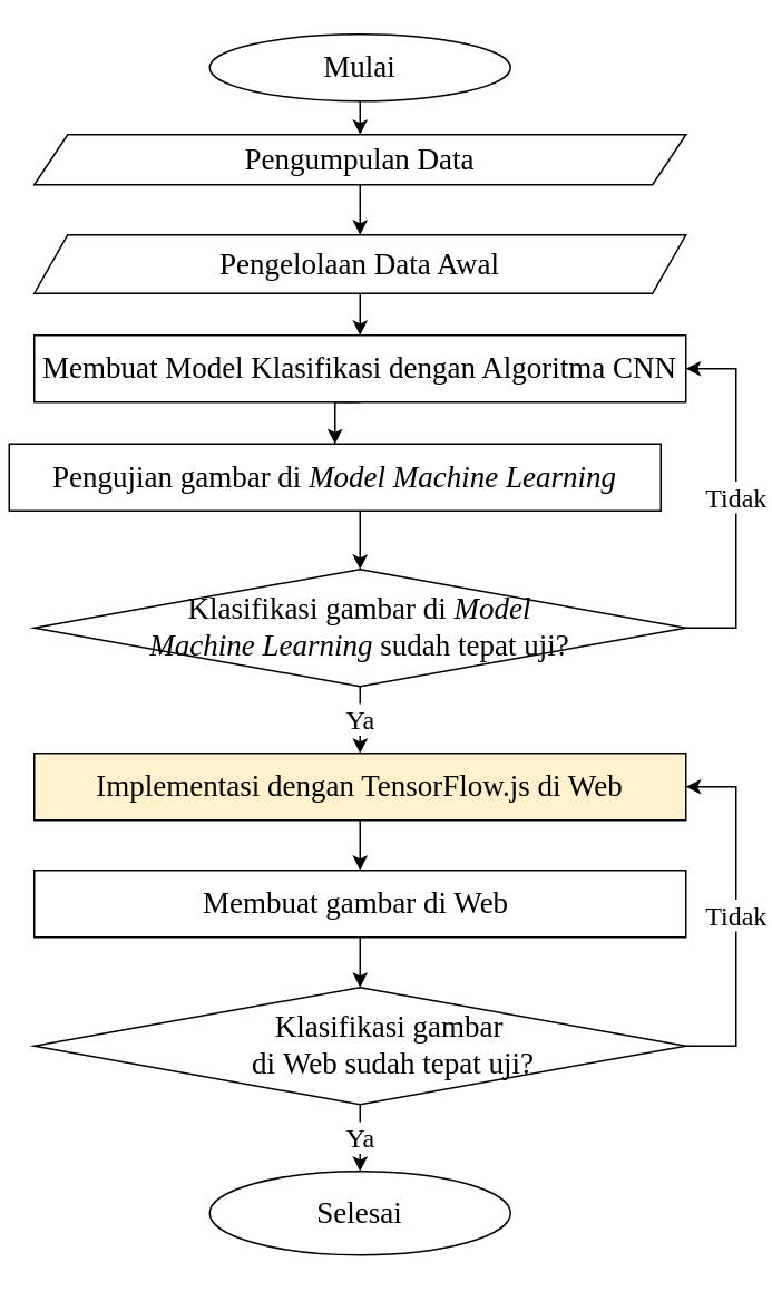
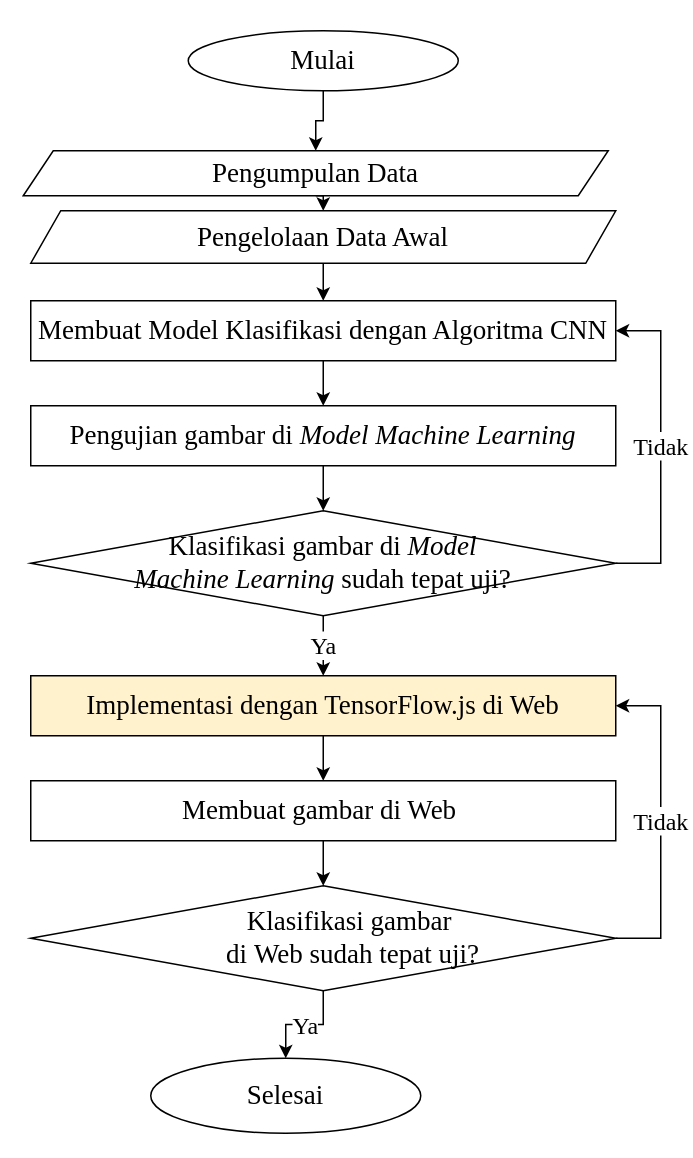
  <mxCell id="0" />
  <mxCell id="1" parent="0" />
  <mxCell id="2" style="edgeStyle=orthogonalEdgeStyle;rounded=0;orthogonalLoop=1;jettySize=auto;html=1;exitX=0.5;exitY=1;exitDx=0;exitDy=0;entryX=0.5;entryY=0;entryDx=0;entryDy=0;" parent="1" source="3" target="5" edge="1"><mxGeometry relative="1" as="geometry" /></mxCell>
  <mxCell id="3" value="Mulai" style="ellipse;whiteSpace=wrap;html=1;fontSize=18;fontFamily=Times New Roman;" parent="1" vertex="1"><mxGeometry x="125" y="20" width="180" height="40" as="geometry" /></mxCell>
  <mxCell id="4" style="edgeStyle=orthogonalEdgeStyle;rounded=0;orthogonalLoop=1;jettySize=auto;html=1;exitX=0.5;exitY=1;exitDx=0;exitDy=0;entryX=0.5;entryY=0;entryDx=0;entryDy=0;" parent="1" source="5" target="7" edge="1"><mxGeometry relative="1" as="geometry" /></mxCell>
- <mxCell id="5" value="Pengumpulan Data" style="shape=parallelogram;perimeter=parallelogramPerimeter;whiteSpace=wrap;html=1;fixedSize=1;fontSize=18;fontFamily=Times New Roman;" parent="1" vertex="1"><mxGeometry x="20" y="80" width="390" height="30" as="geometry" /></mxCell>
+ <mxCell id="5" value="Pengumpulan Data" style="shape=parallelogram;perimeter=parallelogramPerimeter;whiteSpace=wrap;html=1;fixedSize=1;fontSize=18;fontFamily=Times New Roman;" parent="1" vertex="1"><mxGeometry x="15" y="100" width="390" height="30" as="geometry" /></mxCell>
  <mxCell id="6" style="edgeStyle=orthogonalEdgeStyle;rounded=0;orthogonalLoop=1;jettySize=auto;html=1;exitX=0.5;exitY=1;exitDx=0;exitDy=0;" parent="1" source="7" target="9" edge="1"><mxGeometry relative="1" as="geometry" /></mxCell>
  <mxCell id="7" value="Pengelolaan Data Awal" style="shape=parallelogram;perimeter=parallelogramPerimeter;whiteSpace=wrap;html=1;fixedSize=1;fontSize=18;fontFamily=Times New Roman;" parent="1" vertex="1"><mxGeometry x="20" y="140" width="390" height="35" as="geometry" /></mxCell>
  <mxCell id="8" style="edgeStyle=orthogonalEdgeStyle;rounded=0;orthogonalLoop=1;jettySize=auto;html=1;exitX=0.5;exitY=1;exitDx=0;exitDy=0;entryX=0.5;entryY=0;entryDx=0;entryDy=0;fontFamily=Times New Roman;fontSize=18;" edge="1" parent="1" source="9" target="22"><mxGeometry relative="1" as="geometry" /></mxCell>
  <mxCell id="9" value="Membuat Model Klasifikasi dengan Algoritma CNN" style="rounded=0;whiteSpace=wrap;html=1;fontSize=18;fontFamily=Times New Roman;" parent="1" vertex="1"><mxGeometry x="20" y="200" width="390" height="40" as="geometry" /></mxCell>
  <mxCell id="10" style="edgeStyle=orthogonalEdgeStyle;rounded=0;orthogonalLoop=1;jettySize=auto;html=1;exitX=0.5;exitY=1;exitDx=0;exitDy=0;entryX=0.5;entryY=0;entryDx=0;entryDy=0;fontFamily=Times New Roman;fontSize=16;" edge="1" parent="1" source="11" target="24"><mxGeometry relative="1" as="geometry" /></mxCell>
  <mxCell id="11" value="Implementasi dengan TensorFlow.js di Web" style="rounded=0;whiteSpace=wrap;html=1;fontSize=18;fontFamily=Times New Roman;fillColor=#fff2cc;" parent="1" vertex="1"><mxGeometry x="20" y="450" width="390" height="40" as="geometry" /></mxCell>
  <mxCell id="12" value="Tidak" style="edgeStyle=orthogonalEdgeStyle;rounded=0;orthogonalLoop=1;jettySize=auto;html=1;exitX=1;exitY=0.5;exitDx=0;exitDy=0;entryX=1;entryY=0.5;entryDx=0;entryDy=0;fontSize=16;fontFamily=Times New Roman;" parent="1" source="14" target="9" edge="1"><mxGeometry relative="1" as="geometry"><Array as="points"><mxPoint x="440" y="375" /><mxPoint x="440" y="220" /></Array></mxGeometry></mxCell>
  <mxCell id="13" value="Ya" style="edgeStyle=orthogonalEdgeStyle;rounded=0;orthogonalLoop=1;jettySize=auto;html=1;exitX=0.5;exitY=1;exitDx=0;exitDy=0;entryX=0.5;entryY=0;entryDx=0;entryDy=0;fontSize=16;fontFamily=Times New Roman;" parent="1" source="14" target="11" edge="1"><mxGeometry relative="1" as="geometry" /></mxCell>
  <mxCell id="14" value="&lt;font style=&quot;font-size: 18px;&quot;&gt;Klasifikasi gambar di&lt;i&gt; Model &lt;br&gt;Machine Learning&lt;/i&gt; sudah tepat uji?&lt;/font&gt;" style="rhombus;whiteSpace=wrap;html=1;fontSize=18;fontFamily=Times New Roman;" parent="1" vertex="1"><mxGeometry x="20" y="340" width="390" height="70" as="geometry" /></mxCell>
- <mxCell id="15" value="Selesai" style="ellipse;whiteSpace=wrap;html=1;fontSize=18;fontFamily=Times New Roman;" parent="1" vertex="1"><mxGeometry x="125" y="700" width="180" height="50" as="geometry" /></mxCell>
+ <mxCell id="15" value="Selesai" style="ellipse;whiteSpace=wrap;html=1;fontSize=18;fontFamily=Times New Roman;" parent="1" vertex="1"><mxGeometry x="100" y="705" width="180" height="50" as="geometry" /></mxCell>
  <mxCell id="16" style="edgeStyle=orthogonalEdgeStyle;rounded=0;orthogonalLoop=1;jettySize=auto;html=1;exitX=0.5;exitY=1;exitDx=0;exitDy=0;entryX=0.5;entryY=0;entryDx=0;entryDy=0;" parent="1" edge="1"><mxGeometry relative="1" as="geometry"><mxPoint x="389" y="165" as="targetPoint" /></mxGeometry></mxCell>
  <mxCell id="17" style="edgeStyle=orthogonalEdgeStyle;rounded=0;orthogonalLoop=1;jettySize=auto;html=1;exitX=0.5;exitY=1;exitDx=0;exitDy=0;entryX=0.5;entryY=0;entryDx=0;entryDy=0;" parent="1" edge="1"><mxGeometry relative="1" as="geometry"><mxPoint x="390" y="235" as="targetPoint" /></mxGeometry></mxCell>
  <mxCell id="18" value="Ya" style="edgeStyle=orthogonalEdgeStyle;rounded=0;orthogonalLoop=1;jettySize=auto;html=1;exitX=0.5;exitY=1;exitDx=0;exitDy=0;fontSize=16;fontFamily=Times New Roman;entryX=0.5;entryY=0;entryDx=0;entryDy=0;" parent="1" source="20" target="15" edge="1"><mxGeometry relative="1" as="geometry"><mxPoint x="215" y="750" as="targetPoint" /></mxGeometry></mxCell>
  <mxCell id="19" value="Tidak" style="edgeStyle=orthogonalEdgeStyle;rounded=0;orthogonalLoop=1;jettySize=auto;html=1;exitX=1;exitY=0.5;exitDx=0;exitDy=0;fontSize=16;fontFamily=Times New Roman;entryX=1;entryY=0.5;entryDx=0;entryDy=0;" parent="1" source="20" target="11" edge="1"><mxGeometry relative="1" as="geometry"><mxPoint x="341" y="490" as="targetPoint" /><Array as="points"><mxPoint x="440" y="625" /><mxPoint x="440" y="470" /></Array></mxGeometry></mxCell>
  <mxCell id="20" value="&lt;blockquote style=&quot;margin: 0 0 0 40px; border: none; padding: 0px;&quot;&gt;Klasifikasi gambar&amp;nbsp;&lt;/blockquote&gt;&lt;blockquote style=&quot;margin: 0 0 0 40px; border: none; padding: 0px;&quot;&gt;di&amp;nbsp;&lt;span style=&quot;background-color: initial;&quot;&gt;Web&amp;nbsp;&lt;/span&gt;&lt;span style=&quot;background-color: initial;&quot;&gt;sudah tepat uji?&lt;/span&gt;&lt;/blockquote&gt;" style="rhombus;whiteSpace=wrap;html=1;fontSize=18;fontFamily=Times New Roman;" parent="1" vertex="1"><mxGeometry x="20" y="590" width="390" height="70" as="geometry" /></mxCell>
  <mxCell id="21" style="edgeStyle=orthogonalEdgeStyle;rounded=0;orthogonalLoop=1;jettySize=auto;html=1;exitX=0.5;exitY=1;exitDx=0;exitDy=0;entryX=0.5;entryY=0;entryDx=0;entryDy=0;fontFamily=Times New Roman;fontSize=18;" edge="1" parent="1" source="22" target="14"><mxGeometry relative="1" as="geometry" /></mxCell>
- <mxCell id="22" value="Pengujian gambar di &lt;i&gt;Model Machine Learning&lt;/i&gt;" style="rounded=0;whiteSpace=wrap;html=1;fontFamily=Times New Roman;fontSize=18;" vertex="1" parent="1"><mxGeometry x="5" y="265" width="390" height="40" as="geometry" /></mxCell>
+ <mxCell id="22" value="Pengujian gambar di &lt;i&gt;Model Machine Learning&lt;/i&gt;" style="rounded=0;whiteSpace=wrap;html=1;fontFamily=Times New Roman;fontSize=18;" vertex="1" parent="1"><mxGeometry x="20" y="270" width="390" height="40" as="geometry" /></mxCell>
  <mxCell id="23" style="edgeStyle=orthogonalEdgeStyle;rounded=0;orthogonalLoop=1;jettySize=auto;html=1;exitX=0.5;exitY=1;exitDx=0;exitDy=0;entryX=0.5;entryY=0;entryDx=0;entryDy=0;fontFamily=Times New Roman;fontSize=16;" edge="1" parent="1" source="24" target="20"><mxGeometry relative="1" as="geometry" /></mxCell>
  <mxCell id="24" value="Membuat gambar di Web&amp;nbsp;" style="rounded=0;whiteSpace=wrap;html=1;fontSize=18;fontFamily=Times New Roman;" vertex="1" parent="1"><mxGeometry x="20" y="520" width="390" height="40" as="geometry" /></mxCell>
